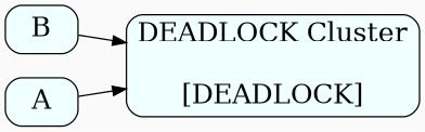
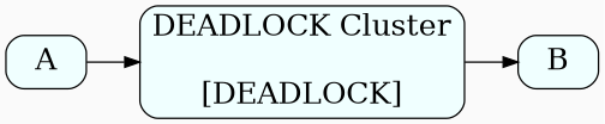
  digraph {
    bgcolor=gray98
    compound=true
    rankdir=LR
    node [fillcolor=azure fontsize=20 shape=box style="filled,rounded"]
    n1 [label="DEADLOCK Cluster\n\n[DEADLOCK]"]
    B
    A
-   B -> n1
+   n1 -> B
    A -> n1
  }
